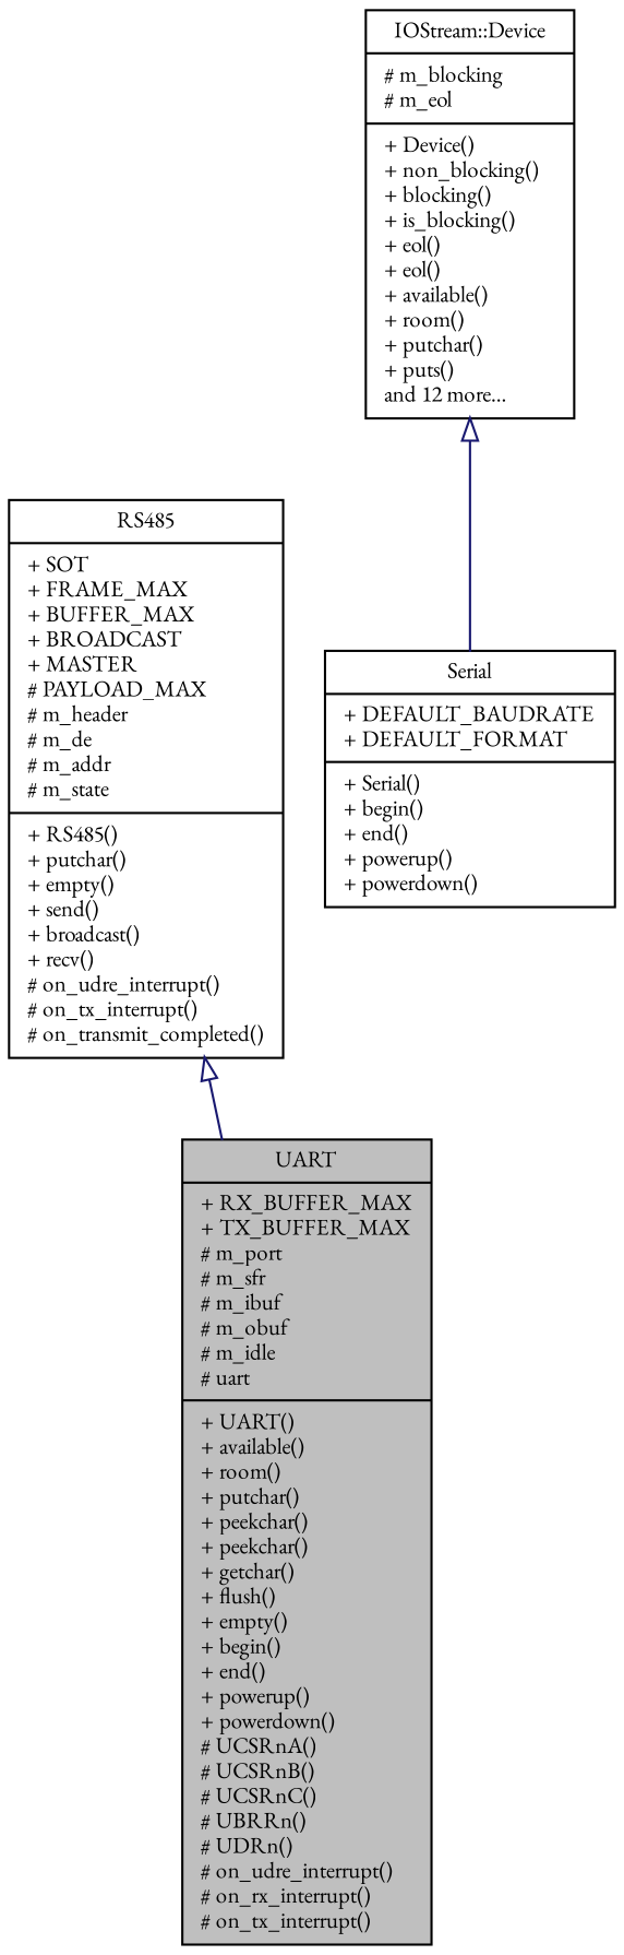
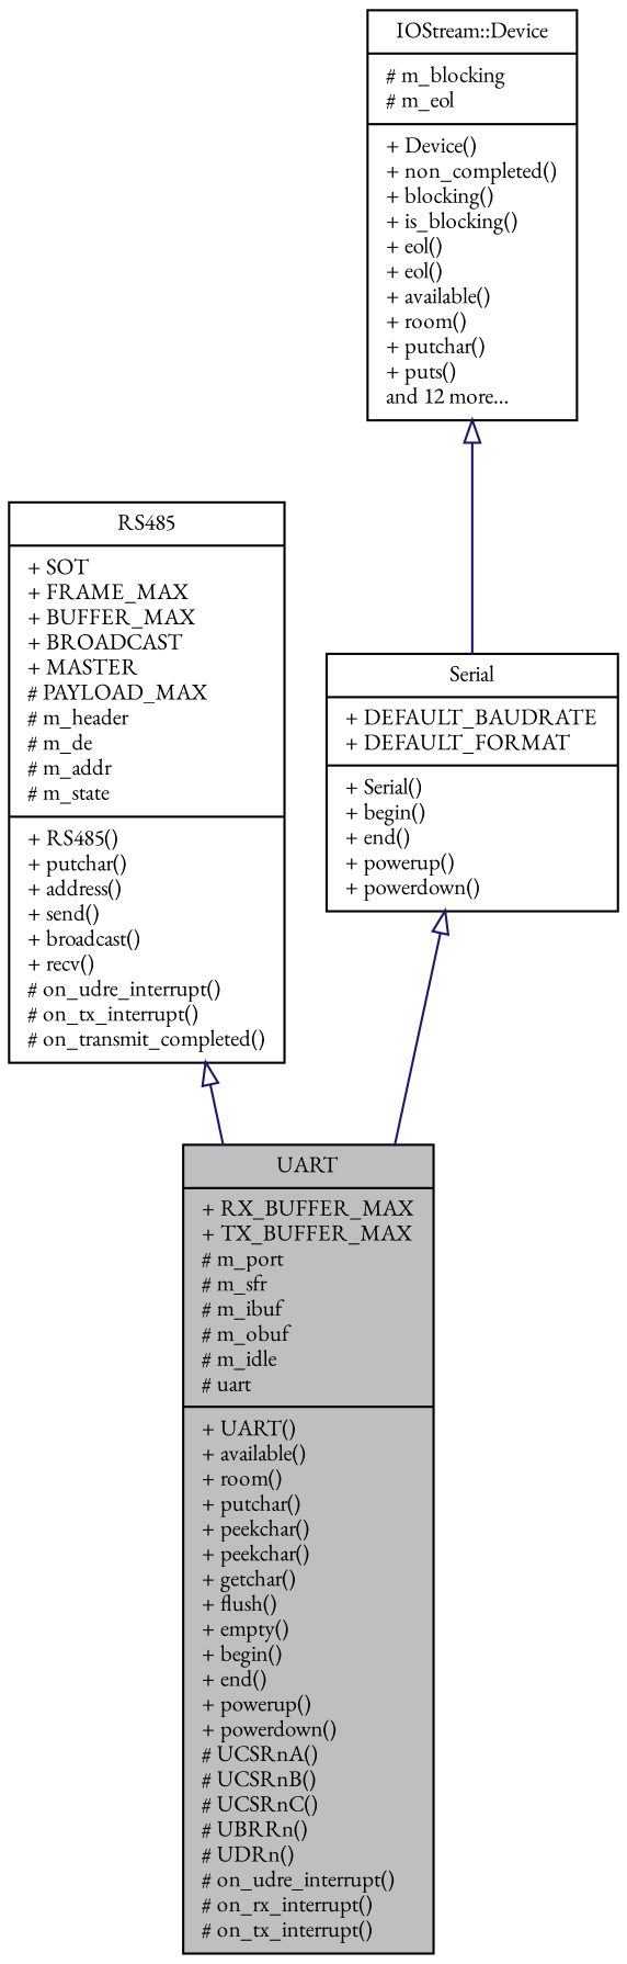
  digraph {
    fontname="EB Garamond"
    node [color=black fillcolor=white fontname="EB Garamond" fontsize=10 shape=record style=filled]
    edge [arrowtail=onormal color=midnightblue dir=back fontname="EB Garamond" fontsize=10 labelfontname=Helvetica labelfontsize=10 style=solid]
    n1 [fillcolor=grey75 fontcolor=black height=0.2 label="{UART\n|+ RX_BUFFER_MAX\l+ TX_BUFFER_MAX\l# m_port\l# m_sfr\l# m_ibuf\l# m_obuf\l# m_idle\l# uart\l|+ UART()\l+ available()\l+ room()\l+ putchar()\l+ peekchar()\l+ peekchar()\l+ getchar()\l+ flush()\l+ empty()\l+ begin()\l+ end()\l+ powerup()\l+ powerdown()\l# UCSRnA()\l# UCSRnB()\l# UCSRnC()\l# UBRRn()\l# UDRn()\l# on_udre_interrupt()\l# on_rx_interrupt()\l# on_tx_interrupt()\l}" width=0.4]
-   n2 [height=0.2 label="{RS485\n|+ SOT\l+ FRAME_MAX\l+ BUFFER_MAX\l+ BROADCAST\l+ MASTER\l# PAYLOAD_MAX\l# m_header\l# m_de\l# m_addr\l# m_state\l|+ RS485()\l+ putchar()\l+ empty()\l+ send()\l+ broadcast()\l+ recv()\l# on_udre_interrupt()\l# on_tx_interrupt()\l# on_transmit_completed()\l}" width=0.4]
+   n2 [height=0.2 label="{RS485\n|+ SOT\l+ FRAME_MAX\l+ BUFFER_MAX\l+ BROADCAST\l+ MASTER\l# PAYLOAD_MAX\l# m_header\l# m_de\l# m_addr\l# m_state\l|+ RS485()\l+ putchar()\l+ address()\l+ send()\l+ broadcast()\l+ recv()\l# on_udre_interrupt()\l# on_tx_interrupt()\l# on_transmit_completed()\l}" width=0.4]
    n3 [height=0.2 label="{Serial\n|+ DEFAULT_BAUDRATE\l+ DEFAULT_FORMAT\l|+ Serial()\l+ begin()\l+ end()\l+ powerup()\l+ powerdown()\l}" width=0.4]
-   n4 [height=0.2 label="{IOStream::Device\n|# m_blocking\l# m_eol\l|+ Device()\l+ non_blocking()\l+ blocking()\l+ is_blocking()\l+ eol()\l+ eol()\l+ available()\l+ room()\l+ putchar()\l+ puts()\land 12 more...\l}" width=0.4]
+   n4 [height=0.2 label="{IOStream::Device\n|# m_blocking\l# m_eol\l|+ Device()\l+ non_completed()\l+ blocking()\l+ is_blocking()\l+ eol()\l+ eol()\l+ available()\l+ room()\l+ putchar()\l+ puts()\land 12 more...\l}" width=0.4]
    n2 -> n1
+   n3 -> n1
    n4 -> n3
  }
